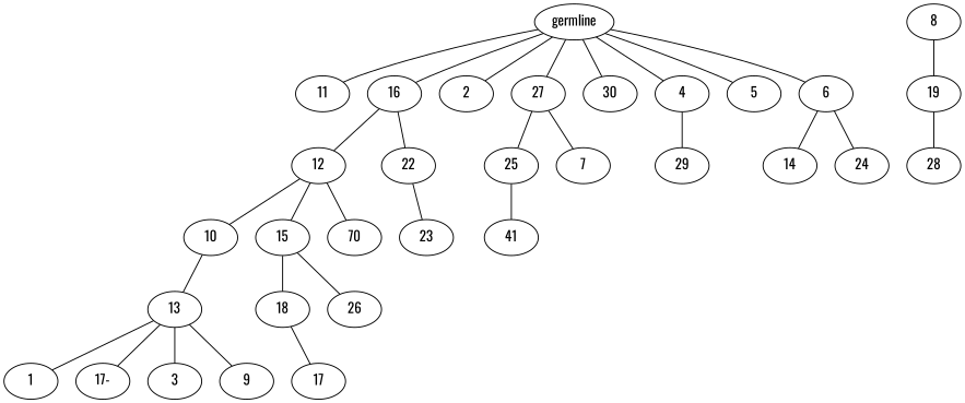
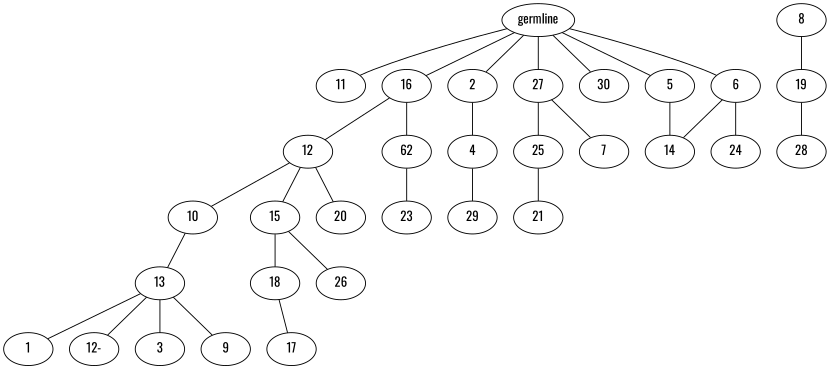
  graph {
    fontname=Oswald
    node [fontname=Oswald]
    edge [fontname=Oswald]
    n1 [label=germline]
    n2 [label=11]
    n3 [label=16]
    n4 [label=2]
    n5 [label=27]
    n6 [label=30]
    n7 [label=4]
    n8 [label=5]
    n9 [label=6]
    n10 [label=12]
-   n11 [label=22]
+   n11 [label=62]
    n12 [label=25]
    n13 [label=7]
    n14 [label=29]
    n15 [label=14]
    n16 [label=24]
    n17 [label=10]
    n18 [label=15]
-   n19 [label=70]
+   n19 [label=20]
    n20 [label=23]
    n21 [label=13]
    n22 [label=18]
    n23 [label=26]
    n24 [label=1]
-   n25 [label="17-"]
+   n25 [label="12-"]
    n26 [label=3]
    n27 [label=9]
    n28 [label=17]
-   n29 [label=41]
+   n29 [label=21]
    n30 [label=8]
    n31 [label=19]
    n32 [label=28]
    n1 -- n2
    n1 -- n3
    n1 -- n4
    n1 -- n5
    n1 -- n6
-   n1 -- n7
+   n4 -- n7
    n1 -- n8
    n1 -- n9
    n3 -- n10
    n3 -- n11
    n5 -- n12
    n5 -- n13
    n7 -- n14
+   n8 -- n15
    n9 -- n15
    n9 -- n16
    n10 -- n17
    n10 -- n18
    n10 -- n19
    n11 -- n20
    n12 -- n29
    n17 -- n21
    n18 -- n22
    n18 -- n23
    n21 -- n24
    n21 -- n25
    n21 -- n26
    n21 -- n27
    n22 -- n28
    n30 -- n31
    n31 -- n32
  }
